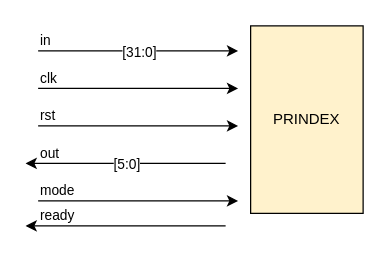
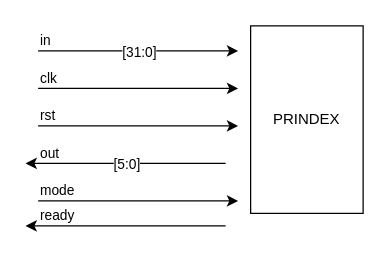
  <mxCell id="0" />
  <mxCell id="1" parent="0" />
- <mxCell id="2" value="PRINDEX" style="rounded=0;whiteSpace=wrap;html=1;fillColor=#fff2cc;" vertex="1" parent="1"><mxGeometry x="200" y="20" width="90" height="150" as="geometry" /></mxCell>
+ <mxCell id="2" value="PRINDEX" style="rounded=0;whiteSpace=wrap;html=1;" vertex="1" parent="1"><mxGeometry x="200" y="20" width="90" height="150" as="geometry" /></mxCell>
  <mxCell id="3" value="" style="endArrow=classic;html=1;rounded=0;" edge="1" parent="1"><mxGeometry relative="1" as="geometry"><mxPoint x="30" y="40" as="sourcePoint" /><mxPoint x="190" y="40" as="targetPoint" /></mxGeometry></mxCell>
  <mxCell id="4" value="[31:0]" style="edgeLabel;resizable=0;html=1;;align=center;verticalAlign=middle;" connectable="0" vertex="1" parent="3"><mxGeometry relative="1" as="geometry" /></mxCell>
  <mxCell id="5" value="in" style="edgeLabel;resizable=0;html=1;;align=left;verticalAlign=bottom;" connectable="0" vertex="1" parent="3"><mxGeometry x="-1" relative="1" as="geometry" /></mxCell>
  <mxCell id="6" value="" style="endArrow=classic;html=1;rounded=0;" edge="1" parent="1"><mxGeometry relative="1" as="geometry"><mxPoint x="30" y="70" as="sourcePoint" /><mxPoint x="190" y="70" as="targetPoint" /></mxGeometry></mxCell>
  <mxCell id="7" value="clk" style="edgeLabel;resizable=0;html=1;;align=left;verticalAlign=bottom;" connectable="0" vertex="1" parent="6"><mxGeometry x="-1" relative="1" as="geometry" /></mxCell>
  <mxCell id="8" value="" style="endArrow=classic;html=1;rounded=0;" edge="1" parent="1"><mxGeometry relative="1" as="geometry"><mxPoint x="30" y="100" as="sourcePoint" /><mxPoint x="190" y="100" as="targetPoint" /></mxGeometry></mxCell>
  <mxCell id="9" value="rst" style="edgeLabel;resizable=0;html=1;;align=left;verticalAlign=bottom;" connectable="0" vertex="1" parent="8"><mxGeometry x="-1" relative="1" as="geometry" /></mxCell>
  <mxCell id="10" value="" style="endArrow=classic;html=1;rounded=0;" edge="1" parent="1"><mxGeometry relative="1" as="geometry"><mxPoint x="180" y="130" as="sourcePoint" /><mxPoint x="20" y="130" as="targetPoint" /></mxGeometry></mxCell>
  <mxCell id="11" value="[5:0]" style="edgeLabel;resizable=0;html=1;;align=center;verticalAlign=middle;" connectable="0" vertex="1" parent="10"><mxGeometry relative="1" as="geometry" /></mxCell>
  <mxCell id="12" value="out" style="edgeLabel;resizable=0;html=1;;align=left;verticalAlign=bottom;" connectable="0" vertex="1" parent="10"><mxGeometry x="-1" relative="1" as="geometry"><mxPoint x="-150" as="offset" /></mxGeometry></mxCell>
  <mxCell id="13" value="" style="endArrow=classic;html=1;rounded=0;" edge="1" parent="1"><mxGeometry relative="1" as="geometry"><mxPoint x="30" y="160" as="sourcePoint" /><mxPoint x="190" y="160" as="targetPoint" /></mxGeometry></mxCell>
  <mxCell id="14" value="mode" style="edgeLabel;resizable=0;html=1;;align=left;verticalAlign=bottom;" connectable="0" vertex="1" parent="13"><mxGeometry x="-1" relative="1" as="geometry" /></mxCell>
  <mxCell id="15" value="" style="endArrow=classic;html=1;rounded=0;" edge="1" parent="1"><mxGeometry relative="1" as="geometry"><mxPoint x="180" y="180" as="sourcePoint" /><mxPoint x="20" y="180" as="targetPoint" /></mxGeometry></mxCell>
  <mxCell id="16" value="ready" style="edgeLabel;resizable=0;html=1;;align=left;verticalAlign=bottom;" connectable="0" vertex="1" parent="15"><mxGeometry x="-1" relative="1" as="geometry"><mxPoint x="-150" as="offset" /></mxGeometry></mxCell>
